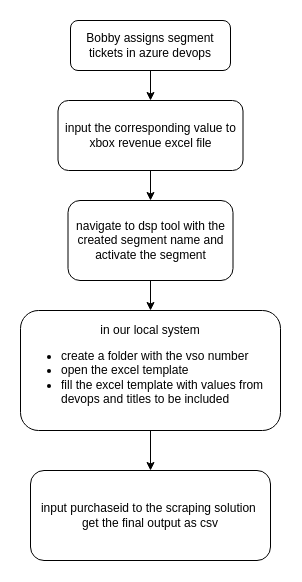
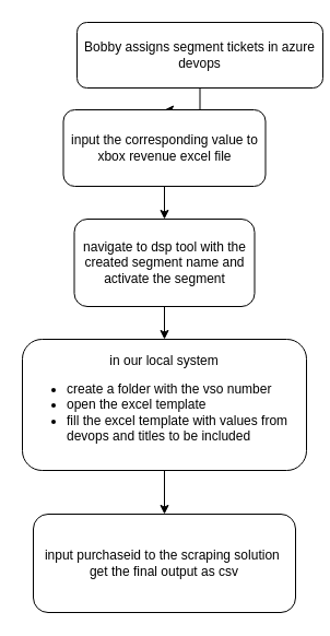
  <mxCell id="0" />
  <mxCell id="1" parent="0" />
  <mxCell id="2" style="edgeStyle=orthogonalEdgeStyle;rounded=0;orthogonalLoop=1;jettySize=auto;html=1;entryX=0.5;entryY=0;entryDx=0;entryDy=0;" edge="1" parent="1" source="3" target="7"><mxGeometry relative="1" as="geometry" /></mxCell>
- <mxCell id="3" value="Bobby assigns segment tickets in azure devops" style="rounded=1;whiteSpace=wrap;html=1;fontSize=12;glass=0;strokeWidth=1;shadow=0;" parent="1" vertex="1"><mxGeometry x="70" y="20" width="160" height="50" as="geometry" /></mxCell>
+ <mxCell id="3" value="Bobby assigns segment tickets in azure devops" style="rounded=1;whiteSpace=wrap;html=1;fontSize=12;glass=0;strokeWidth=1;shadow=0;" parent="1" vertex="1"><mxGeometry x="70" y="20" width="225" height="60" as="geometry" /></mxCell>
  <mxCell id="4" style="edgeStyle=orthogonalEdgeStyle;rounded=0;orthogonalLoop=1;jettySize=auto;html=1;entryX=0.5;entryY=0;entryDx=0;entryDy=0;" edge="1" parent="1" source="5" target="10"><mxGeometry relative="1" as="geometry" /></mxCell>
  <mxCell id="5" value="in our local system&lt;br&gt;&lt;ul&gt;&lt;li style=&quot;text-align: left;&quot;&gt;create a folder with the vso number&lt;/li&gt;&lt;li style=&quot;text-align: left;&quot;&gt;open the excel template&amp;nbsp;&lt;/li&gt;&lt;li style=&quot;text-align: left;&quot;&gt;fill the excel template with values from devops and titles to be included&amp;nbsp;&lt;/li&gt;&lt;/ul&gt;" style="rounded=1;whiteSpace=wrap;html=1;fontSize=12;glass=0;strokeWidth=1;shadow=0;align=center;" parent="1" vertex="1"><mxGeometry x="20" y="310" width="260" height="120" as="geometry" /></mxCell>
  <mxCell id="6" value="" style="edgeStyle=orthogonalEdgeStyle;rounded=0;orthogonalLoop=1;jettySize=auto;html=1;" edge="1" parent="1" source="7" target="9"><mxGeometry relative="1" as="geometry" /></mxCell>
  <mxCell id="7" value="input the corresponding value to&lt;br&gt;&amp;nbsp;xbox revenue excel file&amp;nbsp;" style="rounded=1;whiteSpace=wrap;html=1;fontSize=12;glass=0;strokeWidth=1;shadow=0;" vertex="1" parent="1"><mxGeometry x="57.5" y="100" width="185" height="70" as="geometry" /></mxCell>
  <mxCell id="8" style="edgeStyle=orthogonalEdgeStyle;rounded=0;orthogonalLoop=1;jettySize=auto;html=1;entryX=0.5;entryY=0;entryDx=0;entryDy=0;" edge="1" parent="1" source="9" target="5"><mxGeometry relative="1" as="geometry" /></mxCell>
  <mxCell id="9" value="navigate to dsp tool with the created segment name and activate the segment" style="rounded=1;whiteSpace=wrap;html=1;fontSize=12;glass=0;strokeWidth=1;shadow=0;" vertex="1" parent="1"><mxGeometry x="67.5" y="200" width="165" height="80" as="geometry" /></mxCell>
  <mxCell id="10" value="input purchaseid to the scraping solution&amp;nbsp;&lt;br&gt;get the final output as csv" style="rounded=1;whiteSpace=wrap;html=1;fontSize=12;glass=0;strokeWidth=1;shadow=0;align=center;" vertex="1" parent="1"><mxGeometry x="30" y="470" width="240" height="90" as="geometry" /></mxCell>
